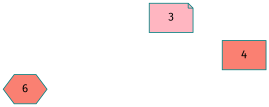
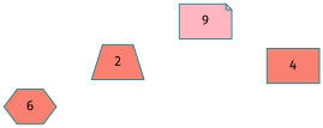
  strict graph {
    fontname="Fira Sans"
    rankdir=LR
    node [color=teal fillcolor=salmon fontname="Fira Sans" style=filled]
    edge [fontname="Fira Sans" style=invis weight=1.0]
    n1 [label=6 shape=hexagon]
-   3 [fillcolor=lightpink shape=note]
+   2 [shape=trapezium]
+   3 [fillcolor=lightpink shape=note label=9]
    4 [shape=box]
+   n1 -- 2
    n1 -- 3
    n1 -- 4 [weight=20.0]
+   2 -- 3
+   2 -- 4 [weight=20.0]
    3 -- 4 [weight=20.0]
  }
